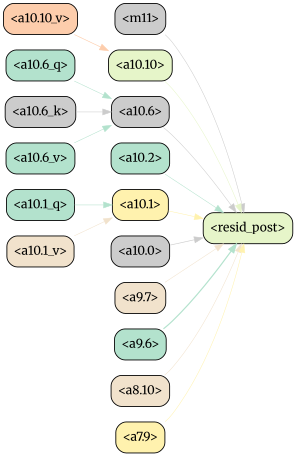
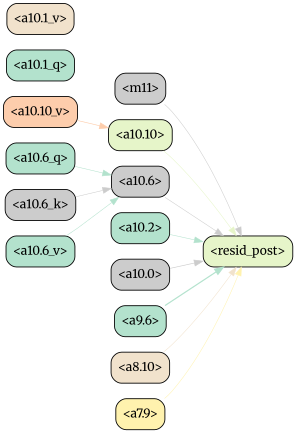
  strict digraph {
    fontname=Merriweather
    rankdir=LR
    splines=true
    node [color=black fillcolor="#b3e2cd" fontname=Merriweather shape=box style="filled, rounded"]
    edge [color="#b3e2cd" fontname=Merriweather penwidth=0.6]
    "<m11>" [fillcolor="#cccccc"]
    "<resid_post>" [fillcolor="#e6f5c9"]
    "<a10.10>" [fillcolor="#e6f5c9"]
    "<a10.6>" [fillcolor="#cccccc"]
    "<a10.2>"
-   "<a10.1>" [fillcolor="#fff2ae"]
    "<a10.0>" [fillcolor="#cccccc"]
-   "<a9.7>" [fillcolor="#f1e2cc"]
    "<a9.6>"
    "<a8.10>" [fillcolor="#f1e2cc"]
    "<a7.9>" [fillcolor="#fff2ae"]
    "<a10.6_q>"
    "<a10.1_q>"
    "<a10.6_k>" [fillcolor="#cccccc"]
    "<a10.10_v>" [fillcolor="#fdcdac"]
    "<a10.6_v>"
    "<a10.1_v>" [fillcolor="#f1e2cc"]
    "<m11>" -> "<resid_post>" [color="#cccccc"]
    "<a10.10>" -> "<resid_post>" [color="#e6f5c9"]
    "<a10.6>" -> "<resid_post>" [color="#cccccc"]
    "<a10.2>" -> "<resid_post>"
-   "<a10.1>" -> "<resid_post>" [color="#fff2ae"]
    "<a10.0>" -> "<resid_post>" [color="#cccccc" penwidth=0.7362499237060547]
-   "<a9.7>" -> "<resid_post>" [color="#f1e2cc"]
    "<a9.6>" -> "<resid_post>" [penwidth=1.3750720024108887]
    "<a8.10>" -> "<resid_post>" [color="#f1e2cc"]
    "<a7.9>" -> "<resid_post>" [color="#fff2ae"]
    "<a10.6_q>" -> "<a10.6>"
-   "<a10.1_q>" -> "<a10.1>"
    "<a10.6_k>" -> "<a10.6>" [color="#cccccc"]
    "<a10.10_v>" -> "<a10.10>" [color="#fdcdac" penwidth=0.719883918762207]
    "<a10.6_v>" -> "<a10.6>"
-   "<a10.1_v>" -> "<a10.1>" [color="#f1e2cc"]
  }
